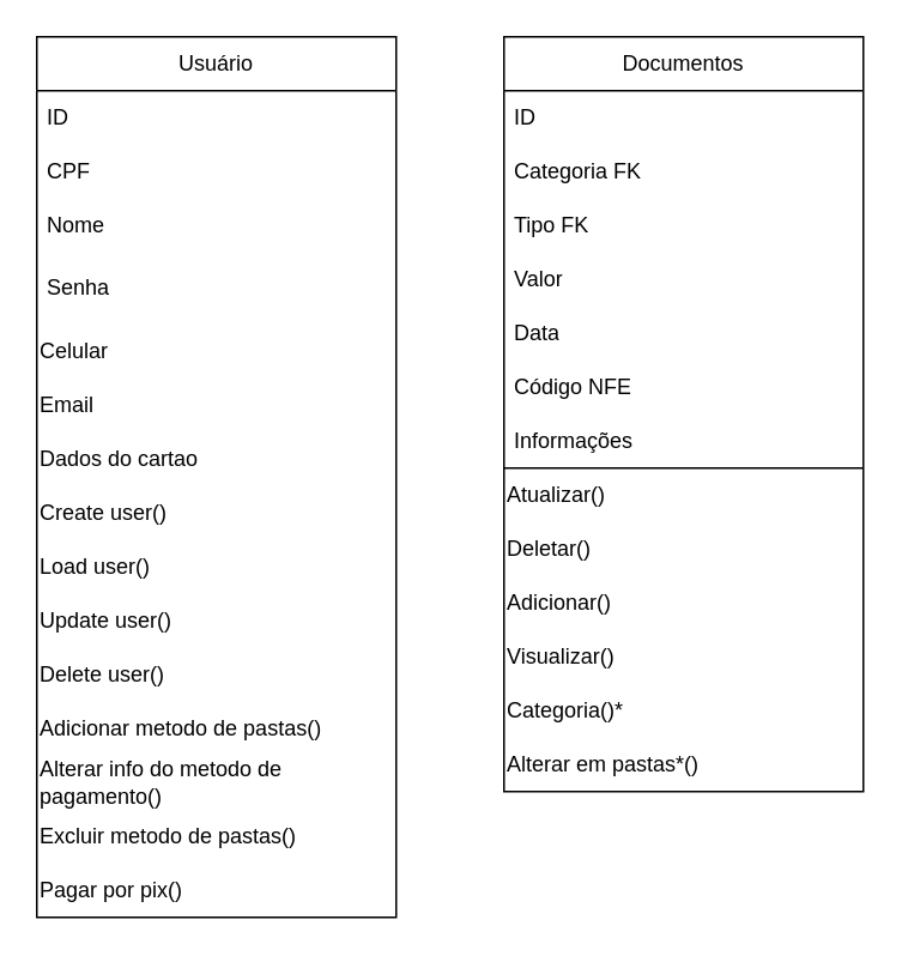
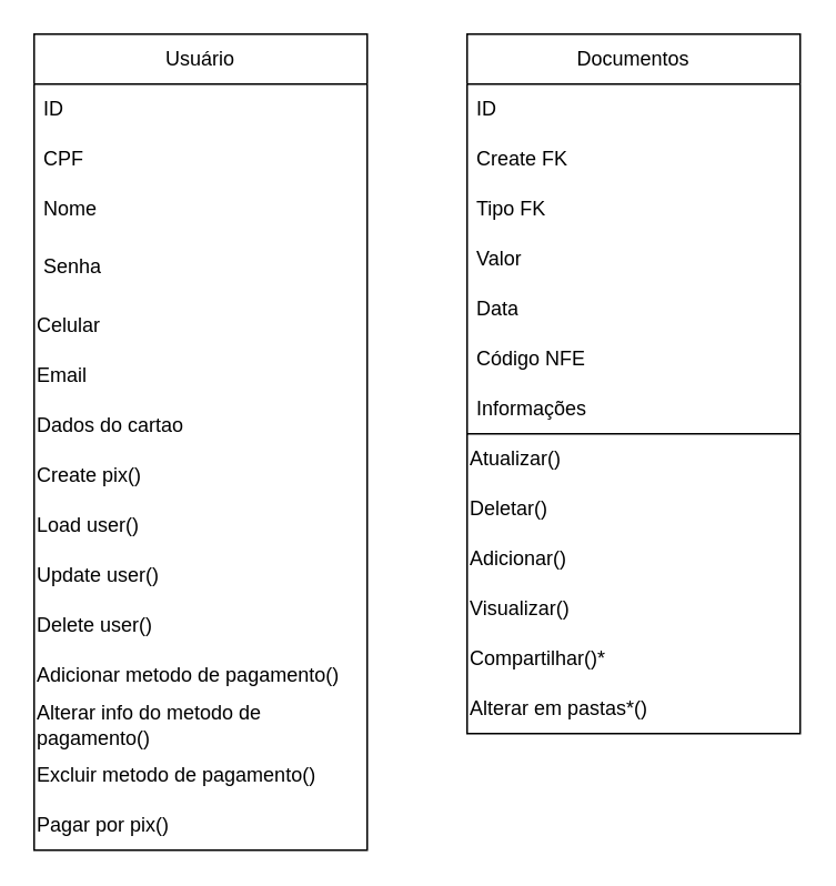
  <mxCell id="0" />
  <mxCell id="1" parent="0" />
  <mxCell id="2" value="Usuário" style="swimlane;fontStyle=0;childLayout=stackLayout;horizontal=1;startSize=30;horizontalStack=0;resizeParent=1;resizeParentMax=0;resizeLast=0;collapsible=1;marginBottom=0;whiteSpace=wrap;html=1;" parent="1" vertex="1"><mxGeometry x="20" y="20" width="200" height="490" as="geometry" /></mxCell>
  <mxCell id="3" value="ID" style="text;strokeColor=none;fillColor=none;align=left;verticalAlign=middle;spacingLeft=4;spacingRight=4;overflow=hidden;points=[[0,0.5],[1,0.5]];portConstraint=eastwest;rotatable=0;whiteSpace=wrap;html=1;" parent="2" vertex="1"><mxGeometry y="30" width="200" height="30" as="geometry" /></mxCell>
  <mxCell id="4" value="CPF" style="text;strokeColor=none;fillColor=none;align=left;verticalAlign=middle;spacingLeft=4;spacingRight=4;overflow=hidden;points=[[0,0.5],[1,0.5]];portConstraint=eastwest;rotatable=0;whiteSpace=wrap;html=1;" parent="2" vertex="1"><mxGeometry y="60" width="200" height="30" as="geometry" /></mxCell>
  <mxCell id="5" value="Nome" style="text;strokeColor=none;fillColor=none;align=left;verticalAlign=middle;spacingLeft=4;spacingRight=4;overflow=hidden;points=[[0,0.5],[1,0.5]];portConstraint=eastwest;rotatable=0;whiteSpace=wrap;html=1;" parent="2" vertex="1"><mxGeometry y="90" width="200" height="30" as="geometry" /></mxCell>
  <mxCell id="6" value="Senha" style="text;strokeColor=none;fillColor=none;align=left;verticalAlign=middle;spacingLeft=4;spacingRight=4;overflow=hidden;points=[[0,0.5],[1,0.5]];portConstraint=eastwest;rotatable=0;whiteSpace=wrap;html=1;" parent="2" vertex="1"><mxGeometry y="120" width="200" height="40" as="geometry" /></mxCell>
  <mxCell id="7" value="Celular" style="text;html=1;align=left;verticalAlign=middle;whiteSpace=wrap;rounded=0;" parent="2" vertex="1"><mxGeometry y="160" width="200" height="30" as="geometry" /></mxCell>
  <mxCell id="8" value="Email" style="text;html=1;align=left;verticalAlign=middle;whiteSpace=wrap;rounded=0;" vertex="1" parent="2"><mxGeometry y="190" width="200" height="30" as="geometry" /></mxCell>
  <mxCell id="9" value="Dados do cartao" style="text;html=1;align=left;verticalAlign=middle;whiteSpace=wrap;rounded=0;" parent="2" vertex="1"><mxGeometry y="220" width="200" height="30" as="geometry" /></mxCell>
- <mxCell id="10" value="Create user()" style="text;html=1;align=left;verticalAlign=middle;whiteSpace=wrap;rounded=0;" parent="2" vertex="1"><mxGeometry y="250" width="200" height="30" as="geometry" /></mxCell>
+ <mxCell id="10" value="Create pix()" style="text;html=1;align=left;verticalAlign=middle;whiteSpace=wrap;rounded=0;" parent="2" vertex="1"><mxGeometry y="250" width="200" height="30" as="geometry" /></mxCell>
  <mxCell id="11" value="Load user()" style="text;html=1;align=left;verticalAlign=middle;whiteSpace=wrap;rounded=0;" parent="2" vertex="1"><mxGeometry y="280" width="200" height="30" as="geometry" /></mxCell>
  <mxCell id="12" value="Update user()" style="text;html=1;align=left;verticalAlign=middle;whiteSpace=wrap;rounded=0;" parent="2" vertex="1"><mxGeometry y="310" width="200" height="30" as="geometry" /></mxCell>
  <mxCell id="13" value="Delete user()" style="text;html=1;align=left;verticalAlign=middle;whiteSpace=wrap;rounded=0;" vertex="1" parent="2"><mxGeometry y="340" width="200" height="30" as="geometry" /></mxCell>
- <mxCell id="14" value="Adicionar metodo de pastas()" style="text;html=1;align=left;verticalAlign=middle;whiteSpace=wrap;rounded=0;" vertex="1" parent="2"><mxGeometry y="370" width="200" height="30" as="geometry" /></mxCell>
+ <mxCell id="14" value="Adicionar metodo de pagamento()" style="text;html=1;align=left;verticalAlign=middle;whiteSpace=wrap;rounded=0;" vertex="1" parent="2"><mxGeometry y="370" width="200" height="30" as="geometry" /></mxCell>
  <mxCell id="15" value="Alterar info do metodo de pagamento()" style="text;html=1;align=left;verticalAlign=middle;whiteSpace=wrap;rounded=0;" parent="2" vertex="1"><mxGeometry y="400" width="200" height="30" as="geometry" /></mxCell>
- <mxCell id="16" value="Excluir metodo de pastas()" style="text;html=1;align=left;verticalAlign=middle;whiteSpace=wrap;rounded=0;" vertex="1" parent="2"><mxGeometry y="430" width="200" height="30" as="geometry" /></mxCell>
+ <mxCell id="16" value="Excluir metodo de pagamento()" style="text;html=1;align=left;verticalAlign=middle;whiteSpace=wrap;rounded=0;" vertex="1" parent="2"><mxGeometry y="430" width="200" height="30" as="geometry" /></mxCell>
  <mxCell id="17" value="Pagar por pix()" style="text;html=1;align=left;verticalAlign=middle;whiteSpace=wrap;rounded=0;" vertex="1" parent="2"><mxGeometry y="460" width="200" height="30" as="geometry" /></mxCell>
  <mxCell id="18" value="Documentos" style="swimlane;fontStyle=0;childLayout=stackLayout;horizontal=1;startSize=30;horizontalStack=0;resizeParent=1;resizeParentMax=0;resizeLast=0;collapsible=1;marginBottom=0;whiteSpace=wrap;html=1;" parent="1" vertex="1"><mxGeometry x="280" y="20" width="200" height="420" as="geometry" /></mxCell>
  <mxCell id="19" value="ID" style="text;strokeColor=none;fillColor=none;align=left;verticalAlign=middle;spacingLeft=4;spacingRight=4;overflow=hidden;points=[[0,0.5],[1,0.5]];portConstraint=eastwest;rotatable=0;whiteSpace=wrap;html=1;" parent="18" vertex="1"><mxGeometry y="30" width="200" height="30" as="geometry" /></mxCell>
- <mxCell id="20" value="Categoria FK" style="text;strokeColor=none;fillColor=none;align=left;verticalAlign=middle;spacingLeft=4;spacingRight=4;overflow=hidden;points=[[0,0.5],[1,0.5]];portConstraint=eastwest;rotatable=0;whiteSpace=wrap;html=1;" parent="18" vertex="1"><mxGeometry y="60" width="200" height="30" as="geometry" /></mxCell>
+ <mxCell id="20" value="Create FK" style="text;strokeColor=none;fillColor=none;align=left;verticalAlign=middle;spacingLeft=4;spacingRight=4;overflow=hidden;points=[[0,0.5],[1,0.5]];portConstraint=eastwest;rotatable=0;whiteSpace=wrap;html=1;" parent="18" vertex="1"><mxGeometry y="60" width="200" height="30" as="geometry" /></mxCell>
  <mxCell id="21" value="Tipo FK" style="text;strokeColor=none;fillColor=none;align=left;verticalAlign=middle;spacingLeft=4;spacingRight=4;overflow=hidden;points=[[0,0.5],[1,0.5]];portConstraint=eastwest;rotatable=0;whiteSpace=wrap;html=1;" parent="18" vertex="1"><mxGeometry y="90" width="200" height="30" as="geometry" /></mxCell>
  <mxCell id="22" value="Valor" style="text;strokeColor=none;fillColor=none;align=left;verticalAlign=middle;spacingLeft=4;spacingRight=4;overflow=hidden;points=[[0,0.5],[1,0.5]];portConstraint=eastwest;rotatable=0;whiteSpace=wrap;html=1;" parent="18" vertex="1"><mxGeometry y="120" width="200" height="30" as="geometry" /></mxCell>
  <mxCell id="23" value="Data" style="text;strokeColor=none;fillColor=none;align=left;verticalAlign=middle;spacingLeft=4;spacingRight=4;overflow=hidden;points=[[0,0.5],[1,0.5]];portConstraint=eastwest;rotatable=0;whiteSpace=wrap;html=1;" parent="18" vertex="1"><mxGeometry y="150" width="200" height="30" as="geometry" /></mxCell>
  <mxCell id="24" value="Código NFE" style="text;strokeColor=none;fillColor=none;align=left;verticalAlign=middle;spacingLeft=4;spacingRight=4;overflow=hidden;points=[[0,0.5],[1,0.5]];portConstraint=eastwest;rotatable=0;whiteSpace=wrap;html=1;" parent="18" vertex="1"><mxGeometry y="180" width="200" height="30" as="geometry" /></mxCell>
  <mxCell id="25" value="Informações" style="text;strokeColor=none;fillColor=none;align=left;verticalAlign=middle;spacingLeft=4;spacingRight=4;overflow=hidden;points=[[0,0.5],[1,0.5]];portConstraint=eastwest;rotatable=0;whiteSpace=wrap;html=1;" parent="18" vertex="1"><mxGeometry y="210" width="200" height="30" as="geometry" /></mxCell>
  <mxCell id="26" value="Atualizar()" style="text;html=1;align=left;verticalAlign=middle;whiteSpace=wrap;rounded=0;" parent="18" vertex="1"><mxGeometry y="240" width="200" height="30" as="geometry" /></mxCell>
  <mxCell id="27" value="Deletar()" style="text;html=1;align=left;verticalAlign=middle;whiteSpace=wrap;rounded=0;" parent="18" vertex="1"><mxGeometry y="270" width="200" height="30" as="geometry" /></mxCell>
  <mxCell id="28" value="Adicionar()" style="text;html=1;align=left;verticalAlign=middle;whiteSpace=wrap;rounded=0;" parent="18" vertex="1"><mxGeometry y="300" width="200" height="30" as="geometry" /></mxCell>
  <mxCell id="29" value="Visualizar()" style="text;html=1;align=left;verticalAlign=middle;whiteSpace=wrap;rounded=0;" parent="18" vertex="1"><mxGeometry y="330" width="200" height="30" as="geometry" /></mxCell>
- <mxCell id="30" value="Categoria()*" style="text;html=1;align=left;verticalAlign=middle;whiteSpace=wrap;rounded=0;" parent="18" vertex="1"><mxGeometry y="360" width="200" height="30" as="geometry" /></mxCell>
+ <mxCell id="30" value="Compartilhar()*" style="text;html=1;align=left;verticalAlign=middle;whiteSpace=wrap;rounded=0;" parent="18" vertex="1"><mxGeometry y="360" width="200" height="30" as="geometry" /></mxCell>
  <mxCell id="31" value="" style="endArrow=none;html=1;rounded=0;exitX=0;exitY=0;exitDx=0;exitDy=0;entryX=1;entryY=0;entryDx=0;entryDy=0;" parent="18" source="26" target="26" edge="1"><mxGeometry width="50" height="50" relative="1" as="geometry"><mxPoint x="60" y="210" as="sourcePoint" /><mxPoint x="110" y="160" as="targetPoint" /><Array as="points" /></mxGeometry></mxCell>
  <mxCell id="32" value="Alterar em pastas*()" style="text;html=1;align=left;verticalAlign=middle;whiteSpace=wrap;rounded=0;" parent="18" vertex="1"><mxGeometry y="390" width="200" height="30" as="geometry" /></mxCell>
